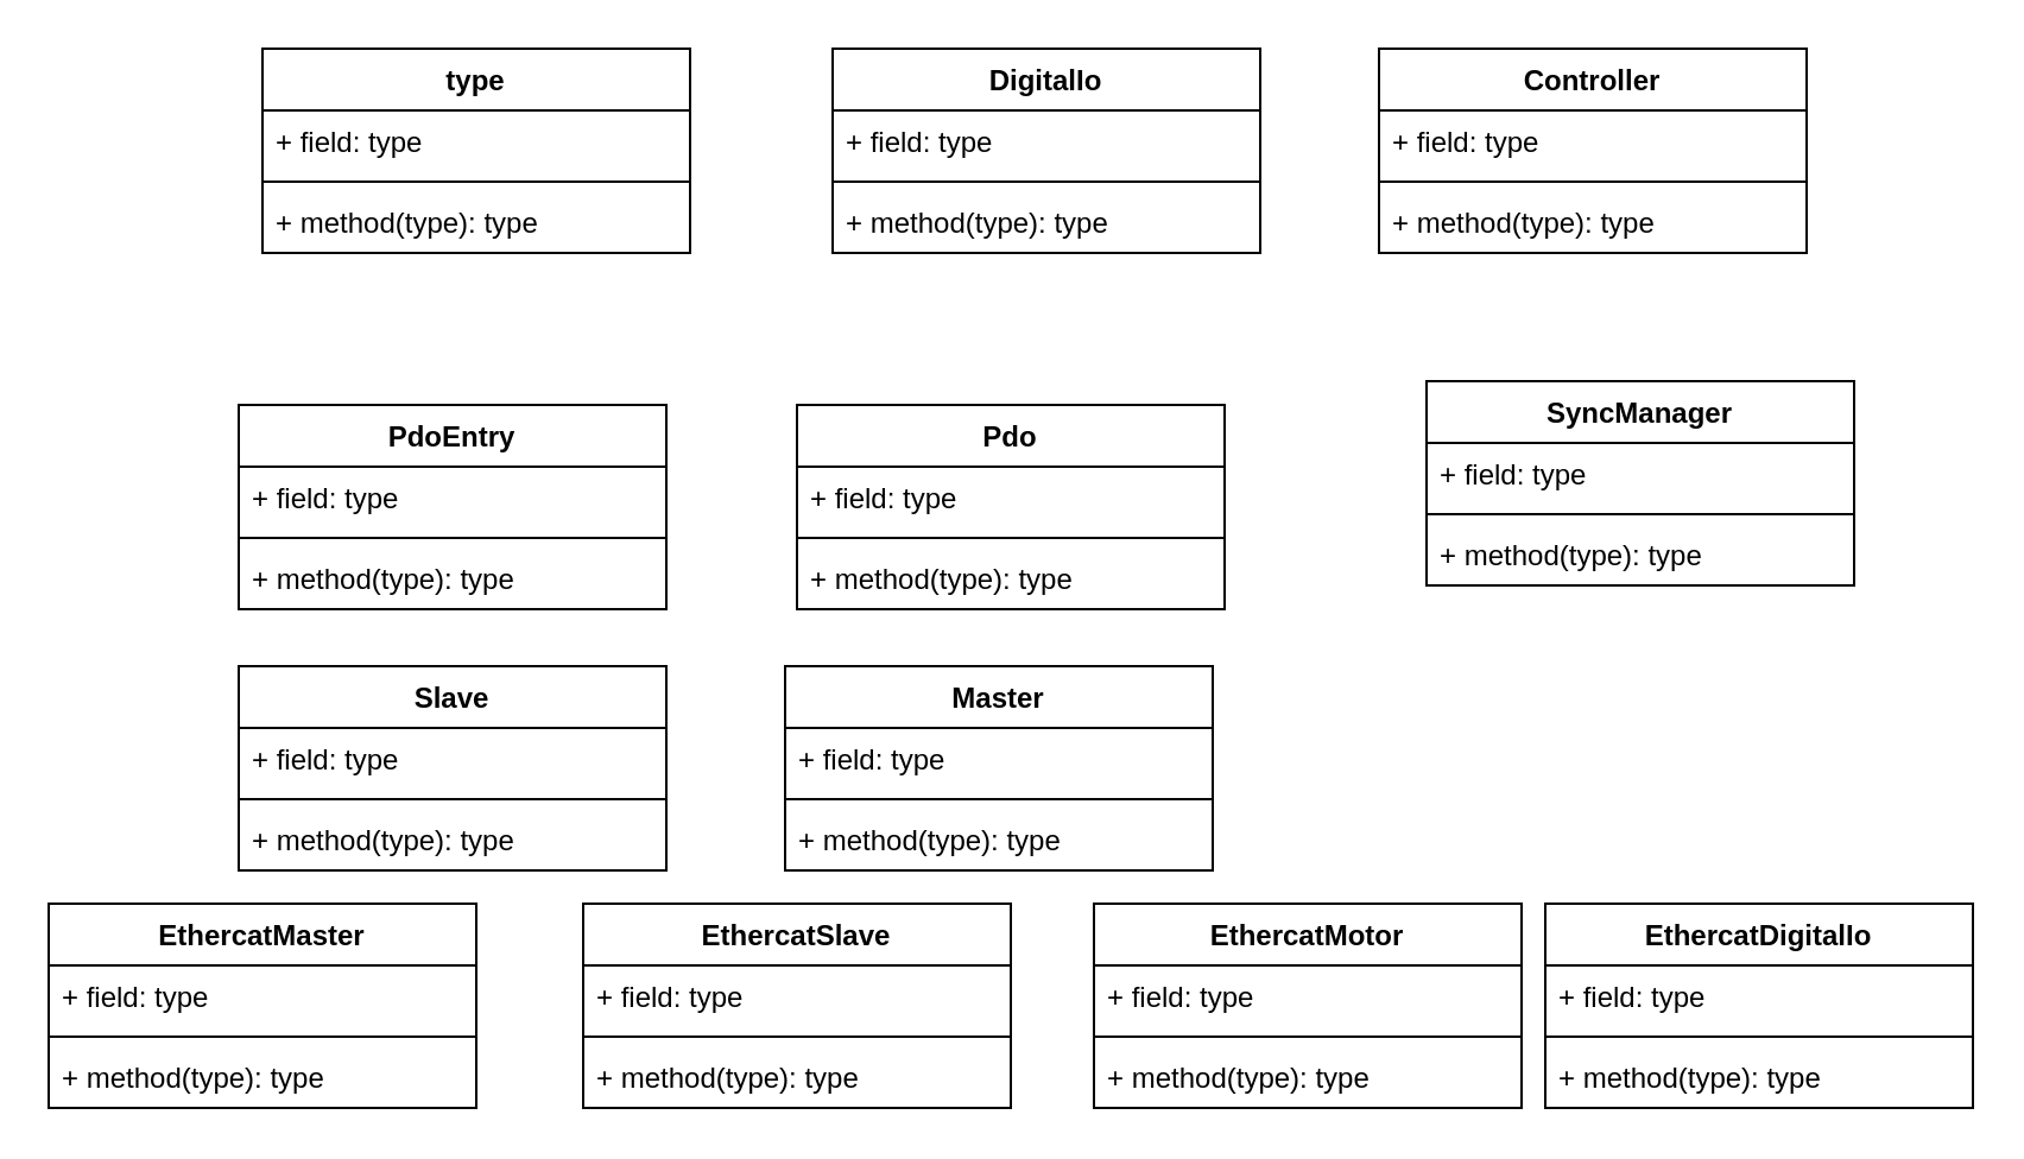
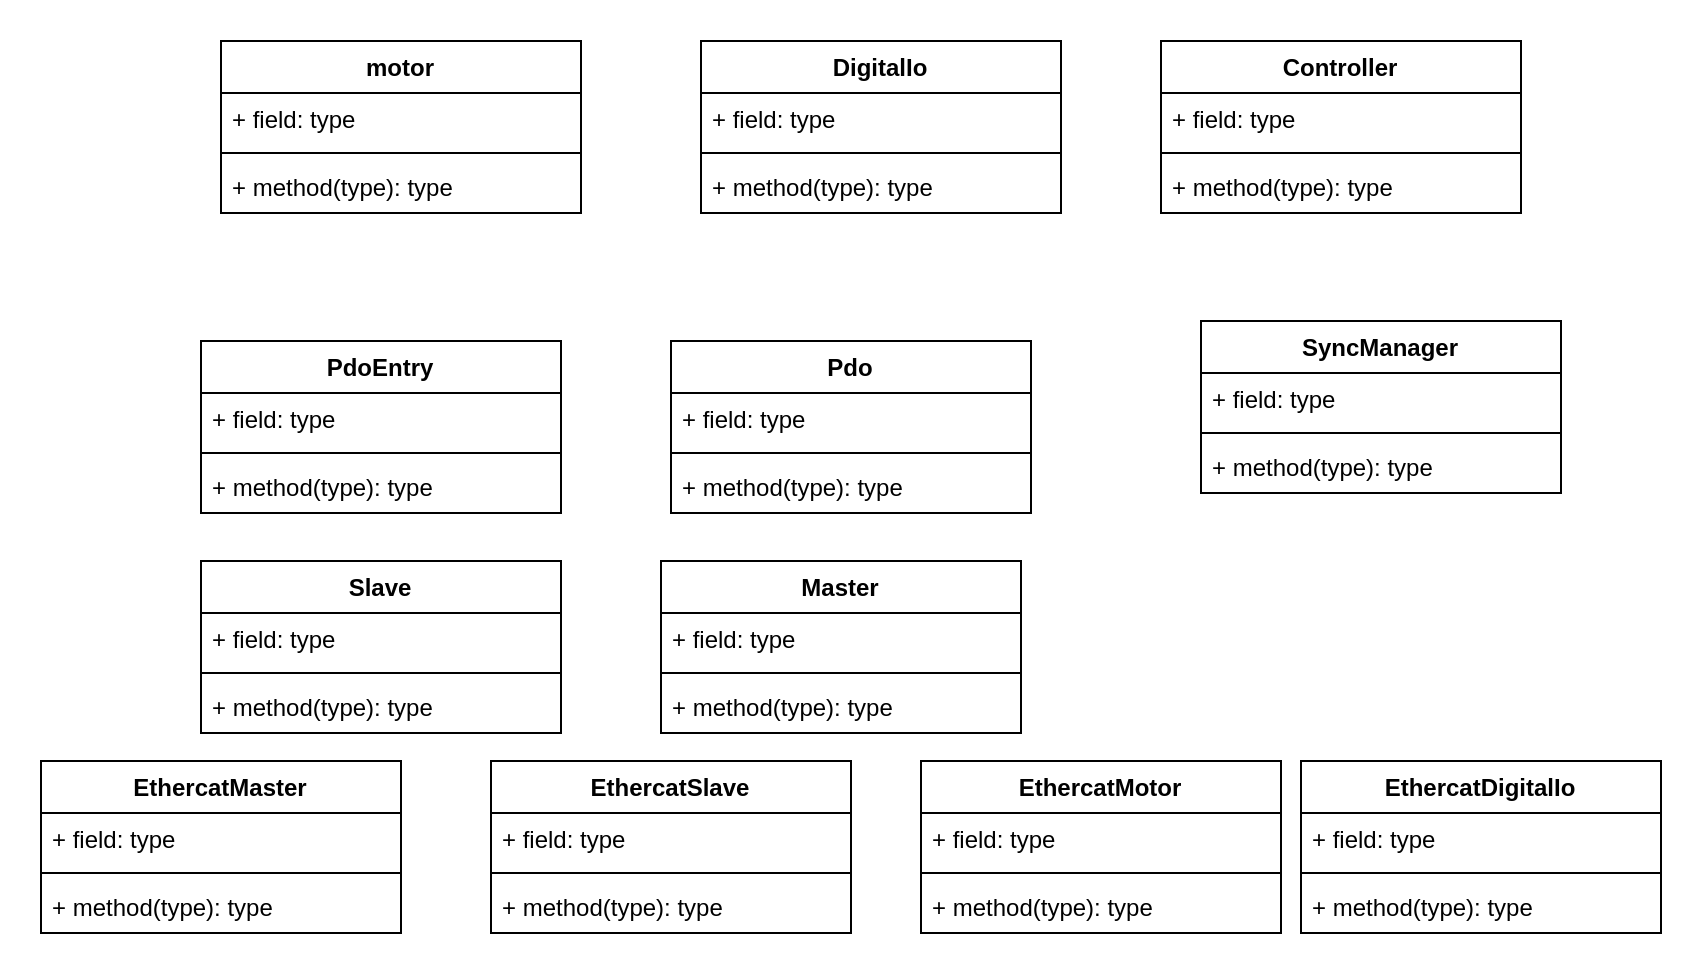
  <mxCell id="0" />
  <mxCell id="1" parent="0" />
- <mxCell id="2" value="type" style="swimlane;fontStyle=1;align=center;verticalAlign=top;childLayout=stackLayout;horizontal=1;startSize=26;horizontalStack=0;resizeParent=1;resizeParentMax=0;resizeLast=0;collapsible=1;marginBottom=0;" vertex="1" parent="1"><mxGeometry x="110" y="20" width="180" height="86" as="geometry" /></mxCell>
+ <mxCell id="2" value="motor" style="swimlane;fontStyle=1;align=center;verticalAlign=top;childLayout=stackLayout;horizontal=1;startSize=26;horizontalStack=0;resizeParent=1;resizeParentMax=0;resizeLast=0;collapsible=1;marginBottom=0;" vertex="1" parent="1"><mxGeometry x="110" y="20" width="180" height="86" as="geometry" /></mxCell>
  <mxCell id="3" value="+ field: type" style="text;strokeColor=none;fillColor=none;align=left;verticalAlign=top;spacingLeft=4;spacingRight=4;overflow=hidden;rotatable=0;points=[[0,0.5],[1,0.5]];portConstraint=eastwest;" vertex="1" parent="2"><mxGeometry y="26" width="180" height="26" as="geometry" /></mxCell>
  <mxCell id="4" value="" style="line;strokeWidth=1;fillColor=none;align=left;verticalAlign=middle;spacingTop=-1;spacingLeft=3;spacingRight=3;rotatable=0;labelPosition=right;points=[];portConstraint=eastwest;" vertex="1" parent="2"><mxGeometry y="52" width="180" height="8" as="geometry" /></mxCell>
  <mxCell id="5" value="+ method(type): type" style="text;strokeColor=none;fillColor=none;align=left;verticalAlign=top;spacingLeft=4;spacingRight=4;overflow=hidden;rotatable=0;points=[[0,0.5],[1,0.5]];portConstraint=eastwest;" vertex="1" parent="2"><mxGeometry y="60" width="180" height="26" as="geometry" /></mxCell>
  <mxCell id="6" value="DigitalIo" style="swimlane;fontStyle=1;align=center;verticalAlign=top;childLayout=stackLayout;horizontal=1;startSize=26;horizontalStack=0;resizeParent=1;resizeParentMax=0;resizeLast=0;collapsible=1;marginBottom=0;" vertex="1" parent="1"><mxGeometry x="350" y="20" width="180" height="86" as="geometry" /></mxCell>
  <mxCell id="7" value="+ field: type" style="text;strokeColor=none;fillColor=none;align=left;verticalAlign=top;spacingLeft=4;spacingRight=4;overflow=hidden;rotatable=0;points=[[0,0.5],[1,0.5]];portConstraint=eastwest;" vertex="1" parent="6"><mxGeometry y="26" width="180" height="26" as="geometry" /></mxCell>
  <mxCell id="8" value="" style="line;strokeWidth=1;fillColor=none;align=left;verticalAlign=middle;spacingTop=-1;spacingLeft=3;spacingRight=3;rotatable=0;labelPosition=right;points=[];portConstraint=eastwest;" vertex="1" parent="6"><mxGeometry y="52" width="180" height="8" as="geometry" /></mxCell>
  <mxCell id="9" value="+ method(type): type" style="text;strokeColor=none;fillColor=none;align=left;verticalAlign=top;spacingLeft=4;spacingRight=4;overflow=hidden;rotatable=0;points=[[0,0.5],[1,0.5]];portConstraint=eastwest;" vertex="1" parent="6"><mxGeometry y="60" width="180" height="26" as="geometry" /></mxCell>
  <mxCell id="10" value="PdoEntry" style="swimlane;fontStyle=1;align=center;verticalAlign=top;childLayout=stackLayout;horizontal=1;startSize=26;horizontalStack=0;resizeParent=1;resizeParentMax=0;resizeLast=0;collapsible=1;marginBottom=0;" vertex="1" parent="1"><mxGeometry x="100" y="170" width="180" height="86" as="geometry" /></mxCell>
  <mxCell id="11" value="+ field: type" style="text;strokeColor=none;fillColor=none;align=left;verticalAlign=top;spacingLeft=4;spacingRight=4;overflow=hidden;rotatable=0;points=[[0,0.5],[1,0.5]];portConstraint=eastwest;" vertex="1" parent="10"><mxGeometry y="26" width="180" height="26" as="geometry" /></mxCell>
  <mxCell id="12" value="" style="line;strokeWidth=1;fillColor=none;align=left;verticalAlign=middle;spacingTop=-1;spacingLeft=3;spacingRight=3;rotatable=0;labelPosition=right;points=[];portConstraint=eastwest;" vertex="1" parent="10"><mxGeometry y="52" width="180" height="8" as="geometry" /></mxCell>
  <mxCell id="13" value="+ method(type): type" style="text;strokeColor=none;fillColor=none;align=left;verticalAlign=top;spacingLeft=4;spacingRight=4;overflow=hidden;rotatable=0;points=[[0,0.5],[1,0.5]];portConstraint=eastwest;" vertex="1" parent="10"><mxGeometry y="60" width="180" height="26" as="geometry" /></mxCell>
  <mxCell id="14" value="SyncManager" style="swimlane;fontStyle=1;align=center;verticalAlign=top;childLayout=stackLayout;horizontal=1;startSize=26;horizontalStack=0;resizeParent=1;resizeParentMax=0;resizeLast=0;collapsible=1;marginBottom=0;" vertex="1" parent="1"><mxGeometry x="600" y="160" width="180" height="86" as="geometry" /></mxCell>
  <mxCell id="15" value="+ field: type" style="text;strokeColor=none;fillColor=none;align=left;verticalAlign=top;spacingLeft=4;spacingRight=4;overflow=hidden;rotatable=0;points=[[0,0.5],[1,0.5]];portConstraint=eastwest;" vertex="1" parent="14"><mxGeometry y="26" width="180" height="26" as="geometry" /></mxCell>
  <mxCell id="16" value="" style="line;strokeWidth=1;fillColor=none;align=left;verticalAlign=middle;spacingTop=-1;spacingLeft=3;spacingRight=3;rotatable=0;labelPosition=right;points=[];portConstraint=eastwest;" vertex="1" parent="14"><mxGeometry y="52" width="180" height="8" as="geometry" /></mxCell>
  <mxCell id="17" value="+ method(type): type" style="text;strokeColor=none;fillColor=none;align=left;verticalAlign=top;spacingLeft=4;spacingRight=4;overflow=hidden;rotatable=0;points=[[0,0.5],[1,0.5]];portConstraint=eastwest;" vertex="1" parent="14"><mxGeometry y="60" width="180" height="26" as="geometry" /></mxCell>
  <mxCell id="18" value="    Pdo" style="swimlane;fontStyle=1;align=center;verticalAlign=top;childLayout=stackLayout;horizontal=1;startSize=26;horizontalStack=0;resizeParent=1;resizeParentMax=0;resizeLast=0;collapsible=1;marginBottom=0;" vertex="1" parent="1"><mxGeometry x="335" y="170" width="180" height="86" as="geometry" /></mxCell>
  <mxCell id="19" value="+ field: type" style="text;strokeColor=none;fillColor=none;align=left;verticalAlign=top;spacingLeft=4;spacingRight=4;overflow=hidden;rotatable=0;points=[[0,0.5],[1,0.5]];portConstraint=eastwest;" vertex="1" parent="18"><mxGeometry y="26" width="180" height="26" as="geometry" /></mxCell>
  <mxCell id="20" value="" style="line;strokeWidth=1;fillColor=none;align=left;verticalAlign=middle;spacingTop=-1;spacingLeft=3;spacingRight=3;rotatable=0;labelPosition=right;points=[];portConstraint=eastwest;" vertex="1" parent="18"><mxGeometry y="52" width="180" height="8" as="geometry" /></mxCell>
  <mxCell id="21" value="+ method(type): type" style="text;strokeColor=none;fillColor=none;align=left;verticalAlign=top;spacingLeft=4;spacingRight=4;overflow=hidden;rotatable=0;points=[[0,0.5],[1,0.5]];portConstraint=eastwest;" vertex="1" parent="18"><mxGeometry y="60" width="180" height="26" as="geometry" /></mxCell>
  <mxCell id="22" value="EthercatMaster" style="swimlane;fontStyle=1;align=center;verticalAlign=top;childLayout=stackLayout;horizontal=1;startSize=26;horizontalStack=0;resizeParent=1;resizeParentMax=0;resizeLast=0;collapsible=1;marginBottom=0;" vertex="1" parent="1"><mxGeometry x="20" y="380" width="180" height="86" as="geometry" /></mxCell>
  <mxCell id="23" value="+ field: type" style="text;strokeColor=none;fillColor=none;align=left;verticalAlign=top;spacingLeft=4;spacingRight=4;overflow=hidden;rotatable=0;points=[[0,0.5],[1,0.5]];portConstraint=eastwest;" vertex="1" parent="22"><mxGeometry y="26" width="180" height="26" as="geometry" /></mxCell>
  <mxCell id="24" value="" style="line;strokeWidth=1;fillColor=none;align=left;verticalAlign=middle;spacingTop=-1;spacingLeft=3;spacingRight=3;rotatable=0;labelPosition=right;points=[];portConstraint=eastwest;" vertex="1" parent="22"><mxGeometry y="52" width="180" height="8" as="geometry" /></mxCell>
  <mxCell id="25" value="+ method(type): type" style="text;strokeColor=none;fillColor=none;align=left;verticalAlign=top;spacingLeft=4;spacingRight=4;overflow=hidden;rotatable=0;points=[[0,0.5],[1,0.5]];portConstraint=eastwest;" vertex="1" parent="22"><mxGeometry y="60" width="180" height="26" as="geometry" /></mxCell>
  <mxCell id="26" value="EthercatMotor" style="swimlane;fontStyle=1;align=center;verticalAlign=top;childLayout=stackLayout;horizontal=1;startSize=26;horizontalStack=0;resizeParent=1;resizeParentMax=0;resizeLast=0;collapsible=1;marginBottom=0;" vertex="1" parent="1"><mxGeometry x="460" y="380" width="180" height="86" as="geometry" /></mxCell>
  <mxCell id="27" value="+ field: type" style="text;strokeColor=none;fillColor=none;align=left;verticalAlign=top;spacingLeft=4;spacingRight=4;overflow=hidden;rotatable=0;points=[[0,0.5],[1,0.5]];portConstraint=eastwest;" vertex="1" parent="26"><mxGeometry y="26" width="180" height="26" as="geometry" /></mxCell>
  <mxCell id="28" value="" style="line;strokeWidth=1;fillColor=none;align=left;verticalAlign=middle;spacingTop=-1;spacingLeft=3;spacingRight=3;rotatable=0;labelPosition=right;points=[];portConstraint=eastwest;" vertex="1" parent="26"><mxGeometry y="52" width="180" height="8" as="geometry" /></mxCell>
  <mxCell id="29" value="+ method(type): type" style="text;strokeColor=none;fillColor=none;align=left;verticalAlign=top;spacingLeft=4;spacingRight=4;overflow=hidden;rotatable=0;points=[[0,0.5],[1,0.5]];portConstraint=eastwest;" vertex="1" parent="26"><mxGeometry y="60" width="180" height="26" as="geometry" /></mxCell>
  <mxCell id="30" value="EthercatSlave" style="swimlane;fontStyle=1;align=center;verticalAlign=top;childLayout=stackLayout;horizontal=1;startSize=26;horizontalStack=0;resizeParent=1;resizeParentMax=0;resizeLast=0;collapsible=1;marginBottom=0;" vertex="1" parent="1"><mxGeometry x="245" y="380" width="180" height="86" as="geometry" /></mxCell>
  <mxCell id="31" value="+ field: type" style="text;strokeColor=none;fillColor=none;align=left;verticalAlign=top;spacingLeft=4;spacingRight=4;overflow=hidden;rotatable=0;points=[[0,0.5],[1,0.5]];portConstraint=eastwest;" vertex="1" parent="30"><mxGeometry y="26" width="180" height="26" as="geometry" /></mxCell>
  <mxCell id="32" value="" style="line;strokeWidth=1;fillColor=none;align=left;verticalAlign=middle;spacingTop=-1;spacingLeft=3;spacingRight=3;rotatable=0;labelPosition=right;points=[];portConstraint=eastwest;" vertex="1" parent="30"><mxGeometry y="52" width="180" height="8" as="geometry" /></mxCell>
  <mxCell id="33" value="+ method(type): type" style="text;strokeColor=none;fillColor=none;align=left;verticalAlign=top;spacingLeft=4;spacingRight=4;overflow=hidden;rotatable=0;points=[[0,0.5],[1,0.5]];portConstraint=eastwest;" vertex="1" parent="30"><mxGeometry y="60" width="180" height="26" as="geometry" /></mxCell>
  <mxCell id="34" value="EthercatDigitalIo" style="swimlane;fontStyle=1;align=center;verticalAlign=top;childLayout=stackLayout;horizontal=1;startSize=26;horizontalStack=0;resizeParent=1;resizeParentMax=0;resizeLast=0;collapsible=1;marginBottom=0;" vertex="1" parent="1"><mxGeometry x="650" y="380" width="180" height="86" as="geometry" /></mxCell>
  <mxCell id="35" value="+ field: type" style="text;strokeColor=none;fillColor=none;align=left;verticalAlign=top;spacingLeft=4;spacingRight=4;overflow=hidden;rotatable=0;points=[[0,0.5],[1,0.5]];portConstraint=eastwest;" vertex="1" parent="34"><mxGeometry y="26" width="180" height="26" as="geometry" /></mxCell>
  <mxCell id="36" value="" style="line;strokeWidth=1;fillColor=none;align=left;verticalAlign=middle;spacingTop=-1;spacingLeft=3;spacingRight=3;rotatable=0;labelPosition=right;points=[];portConstraint=eastwest;" vertex="1" parent="34"><mxGeometry y="52" width="180" height="8" as="geometry" /></mxCell>
  <mxCell id="37" value="+ method(type): type" style="text;strokeColor=none;fillColor=none;align=left;verticalAlign=top;spacingLeft=4;spacingRight=4;overflow=hidden;rotatable=0;points=[[0,0.5],[1,0.5]];portConstraint=eastwest;" vertex="1" parent="34"><mxGeometry y="60" width="180" height="26" as="geometry" /></mxCell>
  <mxCell id="38" value="Controller" style="swimlane;fontStyle=1;align=center;verticalAlign=top;childLayout=stackLayout;horizontal=1;startSize=26;horizontalStack=0;resizeParent=1;resizeParentMax=0;resizeLast=0;collapsible=1;marginBottom=0;" vertex="1" parent="1"><mxGeometry x="580" y="20" width="180" height="86" as="geometry" /></mxCell>
  <mxCell id="39" value="+ field: type" style="text;strokeColor=none;fillColor=none;align=left;verticalAlign=top;spacingLeft=4;spacingRight=4;overflow=hidden;rotatable=0;points=[[0,0.5],[1,0.5]];portConstraint=eastwest;" vertex="1" parent="38"><mxGeometry y="26" width="180" height="26" as="geometry" /></mxCell>
  <mxCell id="40" value="" style="line;strokeWidth=1;fillColor=none;align=left;verticalAlign=middle;spacingTop=-1;spacingLeft=3;spacingRight=3;rotatable=0;labelPosition=right;points=[];portConstraint=eastwest;" vertex="1" parent="38"><mxGeometry y="52" width="180" height="8" as="geometry" /></mxCell>
  <mxCell id="41" value="+ method(type): type" style="text;strokeColor=none;fillColor=none;align=left;verticalAlign=top;spacingLeft=4;spacingRight=4;overflow=hidden;rotatable=0;points=[[0,0.5],[1,0.5]];portConstraint=eastwest;" vertex="1" parent="38"><mxGeometry y="60" width="180" height="26" as="geometry" /></mxCell>
  <mxCell id="42" value="Slave" style="swimlane;fontStyle=1;align=center;verticalAlign=top;childLayout=stackLayout;horizontal=1;startSize=26;horizontalStack=0;resizeParent=1;resizeParentMax=0;resizeLast=0;collapsible=1;marginBottom=0;" vertex="1" parent="1"><mxGeometry x="100" y="280" width="180" height="86" as="geometry" /></mxCell>
  <mxCell id="43" value="+ field: type" style="text;strokeColor=none;fillColor=none;align=left;verticalAlign=top;spacingLeft=4;spacingRight=4;overflow=hidden;rotatable=0;points=[[0,0.5],[1,0.5]];portConstraint=eastwest;" vertex="1" parent="42"><mxGeometry y="26" width="180" height="26" as="geometry" /></mxCell>
  <mxCell id="44" value="" style="line;strokeWidth=1;fillColor=none;align=left;verticalAlign=middle;spacingTop=-1;spacingLeft=3;spacingRight=3;rotatable=0;labelPosition=right;points=[];portConstraint=eastwest;" vertex="1" parent="42"><mxGeometry y="52" width="180" height="8" as="geometry" /></mxCell>
  <mxCell id="45" value="+ method(type): type" style="text;strokeColor=none;fillColor=none;align=left;verticalAlign=top;spacingLeft=4;spacingRight=4;overflow=hidden;rotatable=0;points=[[0,0.5],[1,0.5]];portConstraint=eastwest;" vertex="1" parent="42"><mxGeometry y="60" width="180" height="26" as="geometry" /></mxCell>
  <mxCell id="46" value="Master" style="swimlane;fontStyle=1;align=center;verticalAlign=top;childLayout=stackLayout;horizontal=1;startSize=26;horizontalStack=0;resizeParent=1;resizeParentMax=0;resizeLast=0;collapsible=1;marginBottom=0;" vertex="1" parent="1"><mxGeometry x="330" y="280" width="180" height="86" as="geometry" /></mxCell>
  <mxCell id="47" value="+ field: type" style="text;strokeColor=none;fillColor=none;align=left;verticalAlign=top;spacingLeft=4;spacingRight=4;overflow=hidden;rotatable=0;points=[[0,0.5],[1,0.5]];portConstraint=eastwest;" vertex="1" parent="46"><mxGeometry y="26" width="180" height="26" as="geometry" /></mxCell>
  <mxCell id="48" value="" style="line;strokeWidth=1;fillColor=none;align=left;verticalAlign=middle;spacingTop=-1;spacingLeft=3;spacingRight=3;rotatable=0;labelPosition=right;points=[];portConstraint=eastwest;" vertex="1" parent="46"><mxGeometry y="52" width="180" height="8" as="geometry" /></mxCell>
  <mxCell id="49" value="+ method(type): type" style="text;strokeColor=none;fillColor=none;align=left;verticalAlign=top;spacingLeft=4;spacingRight=4;overflow=hidden;rotatable=0;points=[[0,0.5],[1,0.5]];portConstraint=eastwest;" vertex="1" parent="46"><mxGeometry y="60" width="180" height="26" as="geometry" /></mxCell>
